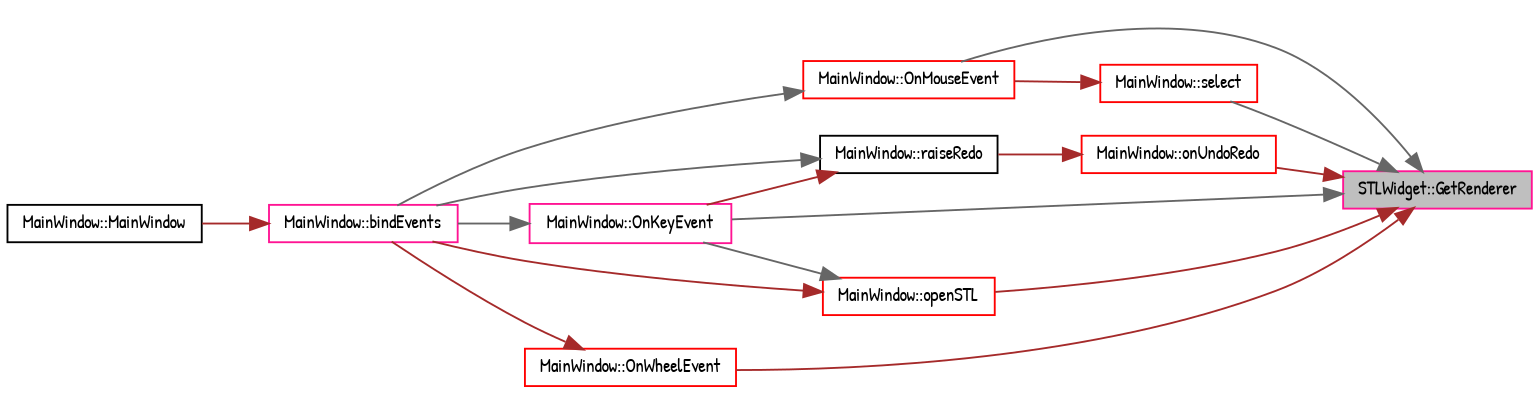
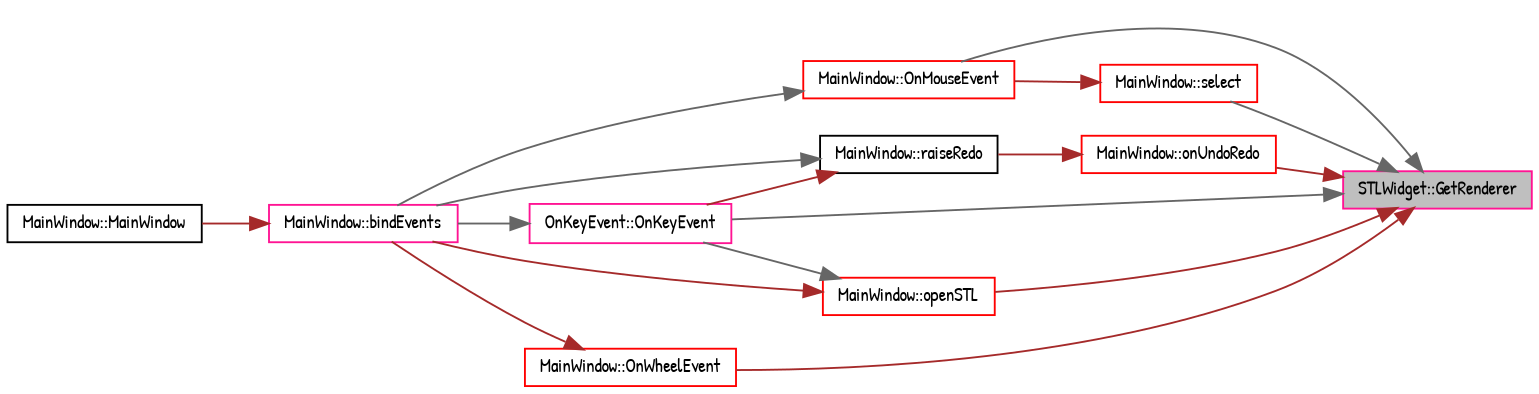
  digraph {
    fontname="Patrick Hand"
    rankdir=RL
    node [color=red fillcolor=white fontname="Patrick Hand" fontsize=10 shape=record style=filled]
    edge [color=brown dir=back fontname="Patrick Hand" fontsize=10 labelfontname=Helvetica labelfontsize=10 style=solid]
    n1 [color=deeppink fillcolor=grey75 fontcolor=black height=0.2 label="STLWidget::GetRenderer" width=0.4]
-   n2 [color=deeppink height=0.2 label="MainWindow::OnKeyEvent" width=0.4]
+   n2 [color=deeppink height=0.2 label="OnKeyEvent::OnKeyEvent" width=0.4]
    n3 [height=0.2 label="MainWindow::OnMouseEvent" width=0.4]
    n4 [height=0.2 label="MainWindow::onUndoRedo" width=0.4]
    n5 [height=0.2 label="MainWindow::OnWheelEvent" width=0.4]
    n6 [height=0.2 label="MainWindow::openSTL" width=0.4]
    n7 [height=0.2 label="MainWindow::select" width=0.4]
    n8 [color=deeppink height=0.2 label="MainWindow::bindEvents" width=0.4]
    n9 [color=black height=0.2 label="MainWindow::raiseRedo" width=0.4]
    n10 [color=black height=0.2 label="MainWindow::MainWindow" width=0.4]
    n1 -> n2 [color=gray40]
    n1 -> n3 [color=gray40]
    n1 -> n4
    n1 -> n5
    n1 -> n6
    n1 -> n7 [color=gray40]
    n2 -> n8 [color=gray40]
    n3 -> n8 [color=gray40]
    n4 -> n9
    n5 -> n8
    n6 -> n2 [color=gray40]
    n6 -> n8
    n7 -> n3
    n8 -> n10
    n9 -> n2
    n9 -> n8 [color=gray40]
  }
